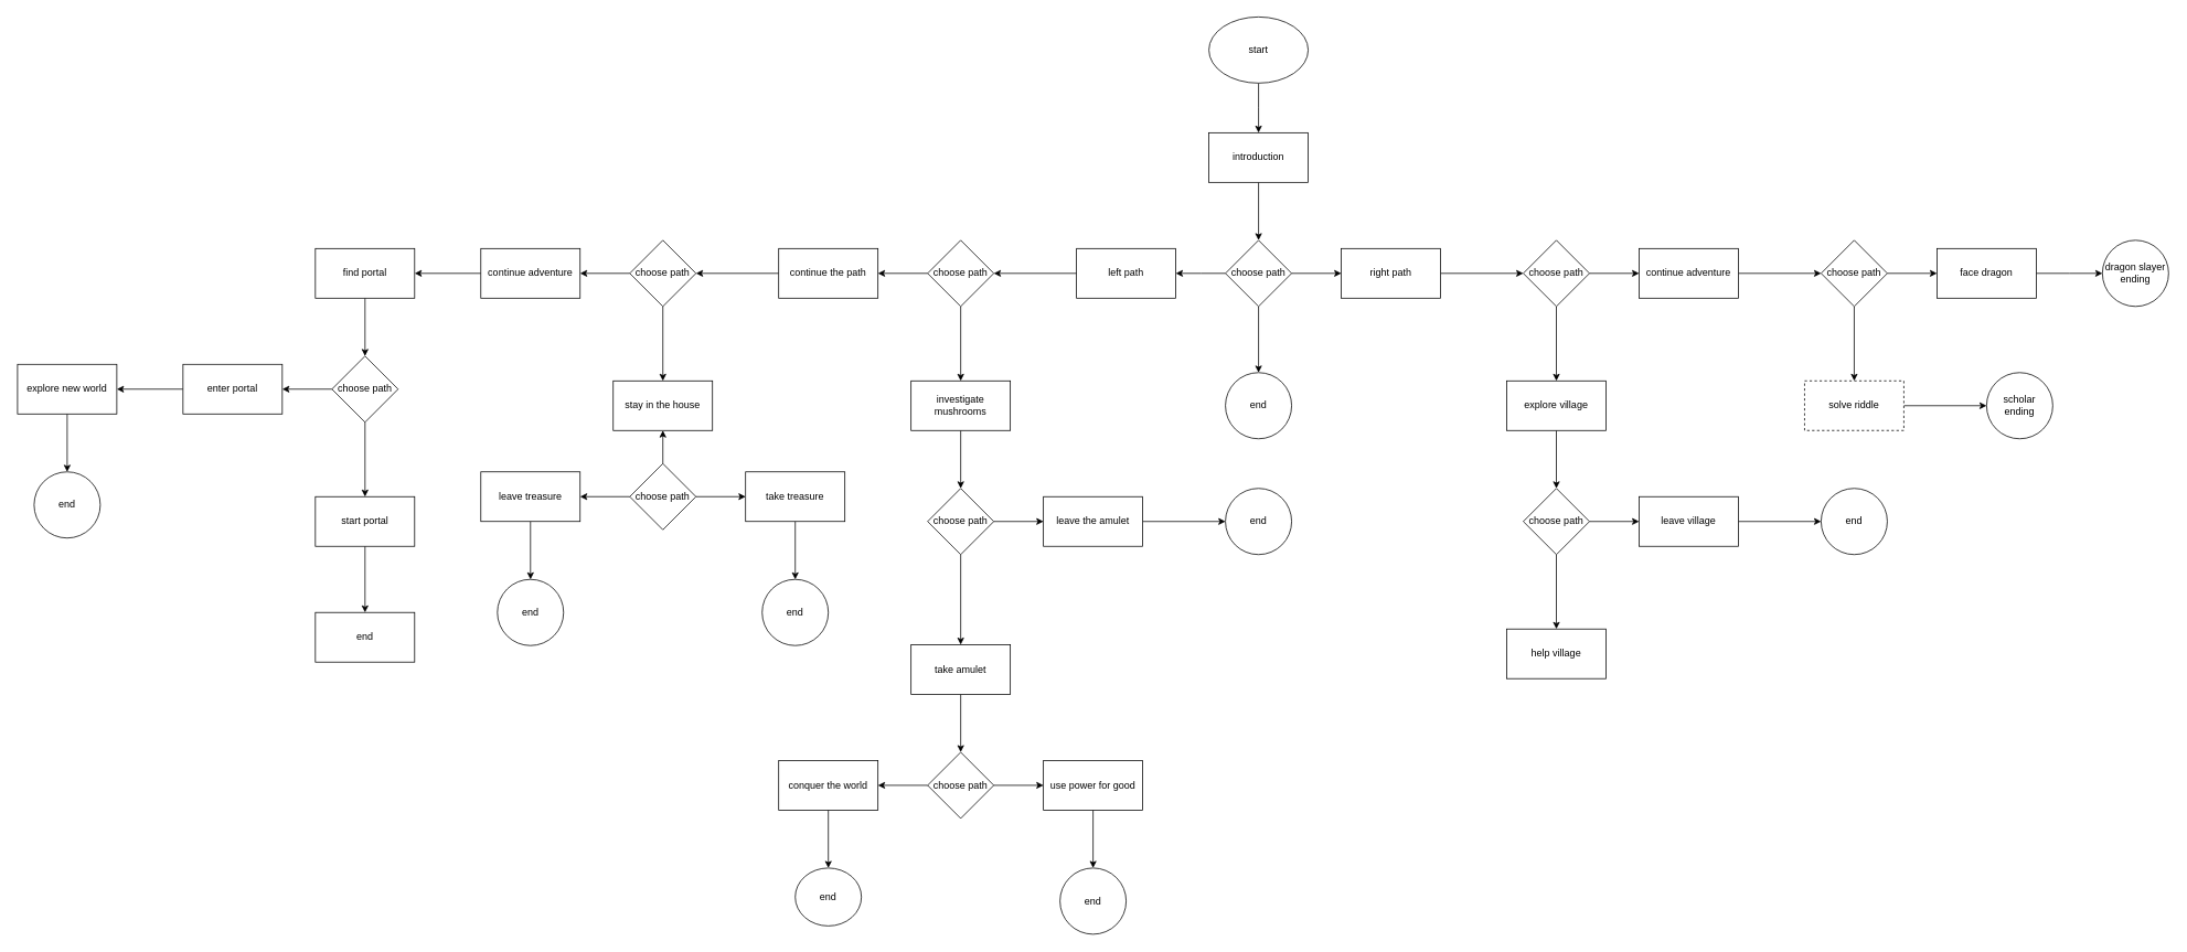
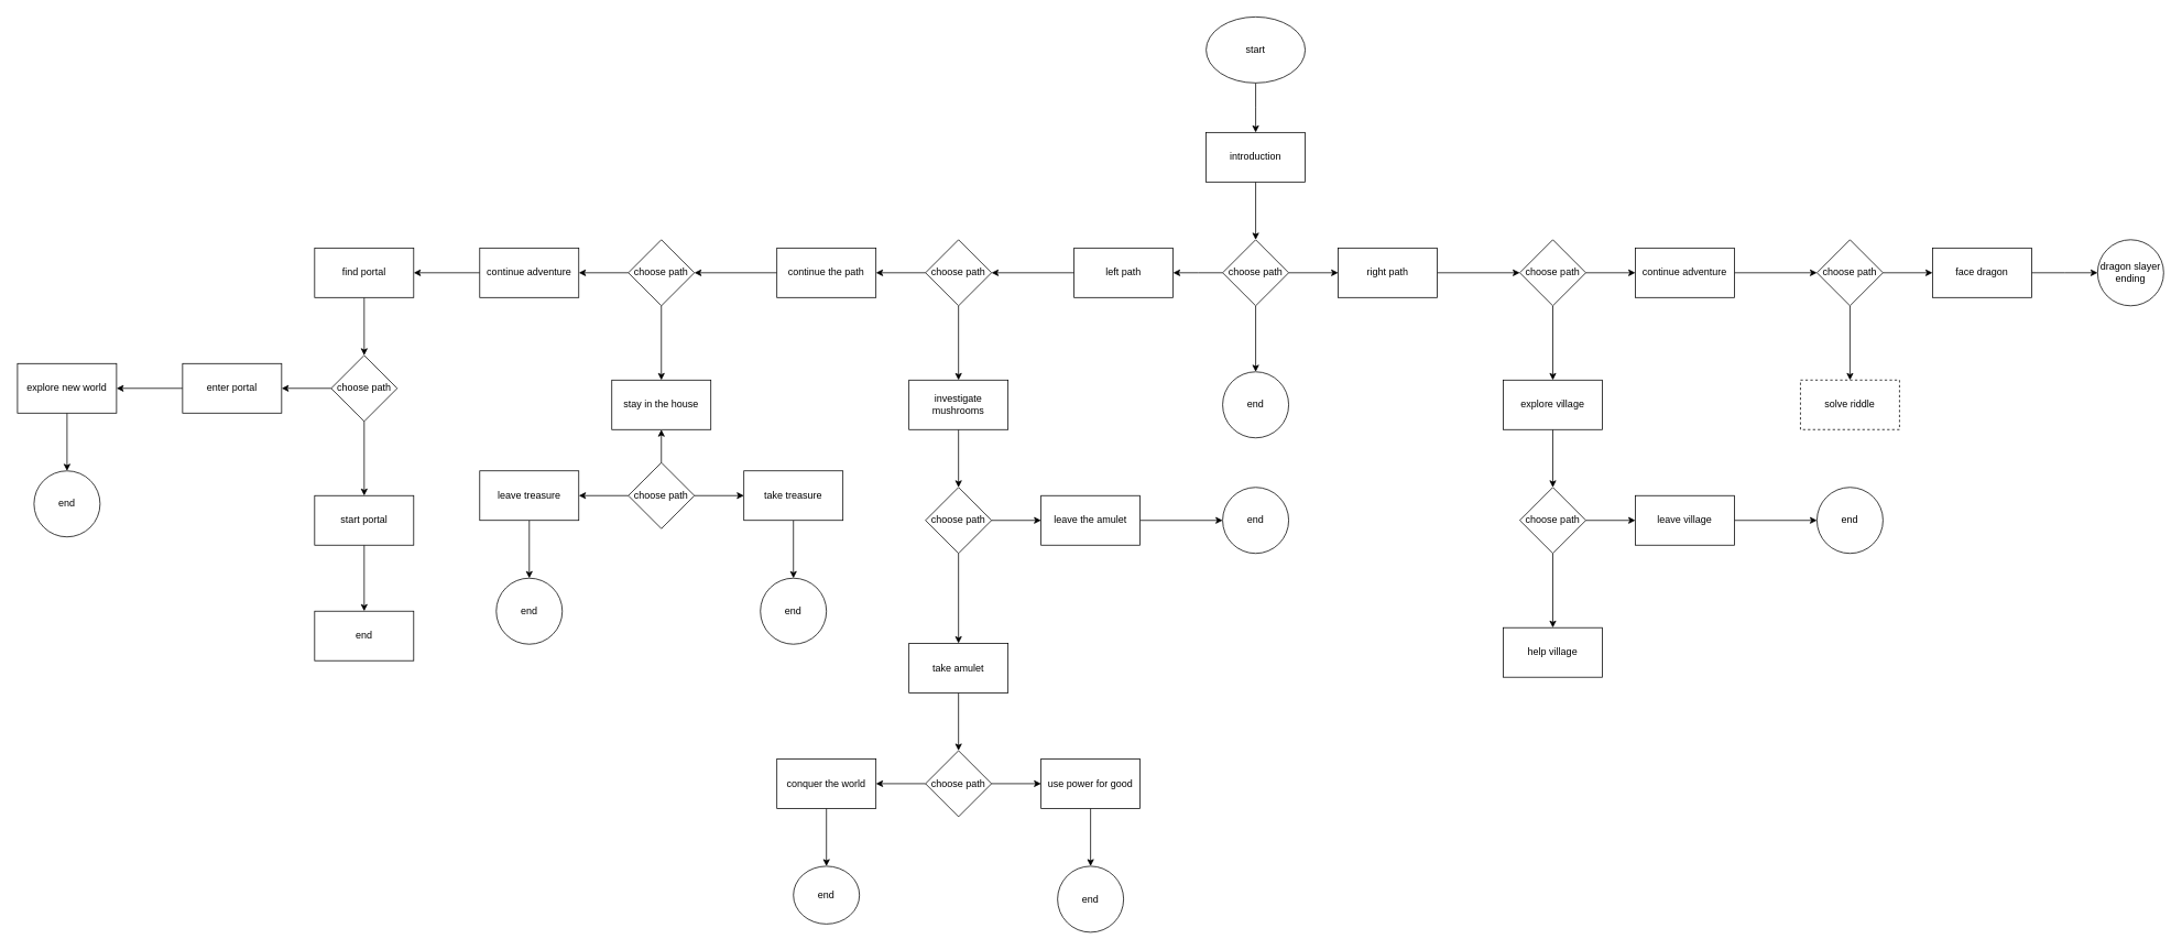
  <mxCell id="0" />
  <mxCell id="1" parent="0" />
  <mxCell id="2" style="edgeStyle=orthogonalEdgeStyle;rounded=0;orthogonalLoop=1;jettySize=auto;html=1;" edge="1" parent="1" source="3"><mxGeometry relative="1" as="geometry"><mxPoint x="1520" y="160" as="targetPoint" /></mxGeometry></mxCell>
  <mxCell id="3" value="start" style="ellipse;whiteSpace=wrap;html=1;" vertex="1" parent="1"><mxGeometry x="1460" y="20" width="120" height="80" as="geometry" /></mxCell>
  <mxCell id="4" value="" style="edgeStyle=orthogonalEdgeStyle;rounded=0;orthogonalLoop=1;jettySize=auto;html=1;" edge="1" parent="1" source="5" target="9"><mxGeometry relative="1" as="geometry" /></mxCell>
  <mxCell id="5" value="introduction" style="rounded=0;whiteSpace=wrap;html=1;" vertex="1" parent="1"><mxGeometry x="1460" y="160" width="120" height="60" as="geometry" /></mxCell>
  <mxCell id="6" value="" style="edgeStyle=orthogonalEdgeStyle;rounded=0;orthogonalLoop=1;jettySize=auto;html=1;" edge="1" parent="1" source="9"><mxGeometry relative="1" as="geometry"><mxPoint x="1420" y="330" as="targetPoint" /></mxGeometry></mxCell>
  <mxCell id="7" value="" style="edgeStyle=orthogonalEdgeStyle;rounded=0;orthogonalLoop=1;jettySize=auto;html=1;" edge="1" parent="1" source="9" target="11"><mxGeometry relative="1" as="geometry" /></mxCell>
  <mxCell id="8" value="" style="edgeStyle=orthogonalEdgeStyle;rounded=0;orthogonalLoop=1;jettySize=auto;html=1;" edge="1" parent="1" source="9" target="90"><mxGeometry relative="1" as="geometry" /></mxCell>
  <mxCell id="9" value="choose path" style="rhombus;whiteSpace=wrap;html=1;rounded=0;" vertex="1" parent="1"><mxGeometry x="1480" y="290" width="80" height="80" as="geometry" /></mxCell>
  <mxCell id="10" value="" style="edgeStyle=orthogonalEdgeStyle;rounded=0;orthogonalLoop=1;jettySize=auto;html=1;" edge="1" parent="1" source="11" target="69"><mxGeometry relative="1" as="geometry" /></mxCell>
  <mxCell id="11" value="right path" style="whiteSpace=wrap;html=1;rounded=0;" vertex="1" parent="1"><mxGeometry x="1620" y="300" width="120" height="60" as="geometry" /></mxCell>
  <mxCell id="12" value="" style="edgeStyle=orthogonalEdgeStyle;rounded=0;orthogonalLoop=1;jettySize=auto;html=1;" edge="1" parent="1" source="13" target="16"><mxGeometry relative="1" as="geometry" /></mxCell>
  <mxCell id="13" value="left path" style="rounded=0;whiteSpace=wrap;html=1;" vertex="1" parent="1"><mxGeometry x="1300" y="300" width="120" height="60" as="geometry" /></mxCell>
  <mxCell id="14" value="" style="edgeStyle=orthogonalEdgeStyle;rounded=0;orthogonalLoop=1;jettySize=auto;html=1;" edge="1" parent="1" source="16" target="18"><mxGeometry relative="1" as="geometry" /></mxCell>
  <mxCell id="15" value="" style="edgeStyle=orthogonalEdgeStyle;rounded=0;orthogonalLoop=1;jettySize=auto;html=1;" edge="1" parent="1" source="16" target="20"><mxGeometry relative="1" as="geometry" /></mxCell>
  <mxCell id="16" value="choose path" style="rhombus;whiteSpace=wrap;html=1;rounded=0;" vertex="1" parent="1"><mxGeometry x="1120" y="290" width="80" height="80" as="geometry" /></mxCell>
  <mxCell id="17" value="" style="edgeStyle=orthogonalEdgeStyle;rounded=0;orthogonalLoop=1;jettySize=auto;html=1;" edge="1" parent="1" source="18" target="34"><mxGeometry relative="1" as="geometry" /></mxCell>
  <mxCell id="18" value="investigate mushrooms" style="whiteSpace=wrap;html=1;rounded=0;" vertex="1" parent="1"><mxGeometry x="1100" y="460" width="120" height="60" as="geometry" /></mxCell>
  <mxCell id="19" value="" style="edgeStyle=orthogonalEdgeStyle;rounded=0;orthogonalLoop=1;jettySize=auto;html=1;" edge="1" parent="1" source="20" target="40"><mxGeometry relative="1" as="geometry" /></mxCell>
  <mxCell id="20" value="continue the path" style="whiteSpace=wrap;html=1;rounded=0;" vertex="1" parent="1"><mxGeometry x="940" y="300" width="120" height="60" as="geometry" /></mxCell>
  <mxCell id="21" value="" style="edgeStyle=orthogonalEdgeStyle;rounded=0;orthogonalLoop=1;jettySize=auto;html=1;" edge="1" parent="1" source="22" target="25"><mxGeometry relative="1" as="geometry" /></mxCell>
  <mxCell id="22" value="take amulet&lt;br&gt;" style="whiteSpace=wrap;html=1;rounded=0;" vertex="1" parent="1"><mxGeometry x="1100" y="779" width="120" height="60" as="geometry" /></mxCell>
  <mxCell id="23" value="" style="edgeStyle=orthogonalEdgeStyle;rounded=0;orthogonalLoop=1;jettySize=auto;html=1;" edge="1" parent="1" source="25" target="27"><mxGeometry relative="1" as="geometry" /></mxCell>
  <mxCell id="24" value="" style="edgeStyle=orthogonalEdgeStyle;rounded=0;orthogonalLoop=1;jettySize=auto;html=1;" edge="1" parent="1" source="25" target="29"><mxGeometry relative="1" as="geometry" /></mxCell>
  <mxCell id="25" value="choose path" style="rhombus;whiteSpace=wrap;html=1;rounded=0;" vertex="1" parent="1"><mxGeometry x="1120" y="909" width="80" height="80" as="geometry" /></mxCell>
  <mxCell id="26" value="" style="edgeStyle=orthogonalEdgeStyle;rounded=0;orthogonalLoop=1;jettySize=auto;html=1;" edge="1" parent="1" source="27" target="31"><mxGeometry relative="1" as="geometry" /></mxCell>
  <mxCell id="27" value="use power for good" style="whiteSpace=wrap;html=1;rounded=0;" vertex="1" parent="1"><mxGeometry x="1260" y="919" width="120" height="60" as="geometry" /></mxCell>
  <mxCell id="28" value="" style="edgeStyle=orthogonalEdgeStyle;rounded=0;orthogonalLoop=1;jettySize=auto;html=1;" edge="1" parent="1" source="29" target="30"><mxGeometry relative="1" as="geometry" /></mxCell>
  <mxCell id="29" value="conquer the world" style="whiteSpace=wrap;html=1;rounded=0;" vertex="1" parent="1"><mxGeometry x="940" y="919" width="120" height="60" as="geometry" /></mxCell>
  <mxCell id="30" value="end" style="ellipse;whiteSpace=wrap;html=1;rounded=0;" vertex="1" parent="1"><mxGeometry x="960" y="1049" width="80" height="70" as="geometry" /></mxCell>
  <mxCell id="31" value="end" style="ellipse;whiteSpace=wrap;html=1;rounded=0;" vertex="1" parent="1"><mxGeometry x="1280" y="1049" width="80" height="80" as="geometry" /></mxCell>
  <mxCell id="32" style="edgeStyle=orthogonalEdgeStyle;rounded=0;orthogonalLoop=1;jettySize=auto;html=1;entryX=0.5;entryY=0;entryDx=0;entryDy=0;" edge="1" parent="1" source="34" target="22"><mxGeometry relative="1" as="geometry" /></mxCell>
  <mxCell id="33" value="" style="edgeStyle=orthogonalEdgeStyle;rounded=0;orthogonalLoop=1;jettySize=auto;html=1;" edge="1" parent="1" source="34" target="36"><mxGeometry relative="1" as="geometry" /></mxCell>
  <mxCell id="34" value="choose path" style="rhombus;whiteSpace=wrap;html=1;rounded=0;" vertex="1" parent="1"><mxGeometry x="1120" y="590" width="80" height="80" as="geometry" /></mxCell>
  <mxCell id="35" value="" style="edgeStyle=orthogonalEdgeStyle;rounded=0;orthogonalLoop=1;jettySize=auto;html=1;" edge="1" parent="1" source="36" target="37"><mxGeometry relative="1" as="geometry" /></mxCell>
  <mxCell id="36" value="leave the amulet" style="whiteSpace=wrap;html=1;rounded=0;" vertex="1" parent="1"><mxGeometry x="1260" y="600" width="120" height="60" as="geometry" /></mxCell>
  <mxCell id="37" value="end" style="ellipse;whiteSpace=wrap;html=1;rounded=0;" vertex="1" parent="1"><mxGeometry x="1480" y="590" width="80" height="80" as="geometry" /></mxCell>
  <mxCell id="38" value="" style="edgeStyle=orthogonalEdgeStyle;rounded=0;orthogonalLoop=1;jettySize=auto;html=1;" edge="1" parent="1" source="40" target="42"><mxGeometry relative="1" as="geometry" /></mxCell>
  <mxCell id="39" value="" style="edgeStyle=orthogonalEdgeStyle;rounded=0;orthogonalLoop=1;jettySize=auto;html=1;" edge="1" parent="1" source="40" target="43"><mxGeometry relative="1" as="geometry" /></mxCell>
  <mxCell id="40" value="choose path" style="rhombus;whiteSpace=wrap;html=1;rounded=0;" vertex="1" parent="1"><mxGeometry x="760" y="290" width="80" height="80" as="geometry" /></mxCell>
  <mxCell id="41" value="" style="edgeStyle=orthogonalEdgeStyle;rounded=0;orthogonalLoop=1;jettySize=auto;html=1;" edge="1" parent="1" source="42" target="55"><mxGeometry relative="1" as="geometry" /></mxCell>
  <mxCell id="42" value="continue adventure" style="whiteSpace=wrap;html=1;rounded=0;" vertex="1" parent="1"><mxGeometry x="580" y="300" width="120" height="60" as="geometry" /></mxCell>
  <mxCell id="43" value="stay in the house" style="whiteSpace=wrap;html=1;rounded=0;" vertex="1" parent="1"><mxGeometry x="740" y="460" width="120" height="60" as="geometry" /></mxCell>
  <mxCell id="44" style="edgeStyle=orthogonalEdgeStyle;rounded=0;orthogonalLoop=1;jettySize=auto;html=1;entryX=0.5;entryY=1;entryDx=0;entryDy=0;" edge="1" parent="1" source="47" target="43"><mxGeometry relative="1" as="geometry" /></mxCell>
  <mxCell id="45" value="" style="edgeStyle=orthogonalEdgeStyle;rounded=0;orthogonalLoop=1;jettySize=auto;html=1;" edge="1" parent="1" source="47" target="49"><mxGeometry relative="1" as="geometry" /></mxCell>
  <mxCell id="46" value="" style="edgeStyle=orthogonalEdgeStyle;rounded=0;orthogonalLoop=1;jettySize=auto;html=1;" edge="1" parent="1" source="47" target="51"><mxGeometry relative="1" as="geometry" /></mxCell>
  <mxCell id="47" value="choose path" style="rhombus;whiteSpace=wrap;html=1;" vertex="1" parent="1"><mxGeometry x="760" y="560" width="80" height="80" as="geometry" /></mxCell>
  <mxCell id="48" value="" style="edgeStyle=orthogonalEdgeStyle;rounded=0;orthogonalLoop=1;jettySize=auto;html=1;" edge="1" parent="1" source="49" target="53"><mxGeometry relative="1" as="geometry" /></mxCell>
  <mxCell id="49" value="leave treasure" style="whiteSpace=wrap;html=1;" vertex="1" parent="1"><mxGeometry x="580" y="570" width="120" height="60" as="geometry" /></mxCell>
  <mxCell id="50" value="" style="edgeStyle=orthogonalEdgeStyle;rounded=0;orthogonalLoop=1;jettySize=auto;html=1;" edge="1" parent="1" source="51" target="52"><mxGeometry relative="1" as="geometry" /></mxCell>
  <mxCell id="51" value="take treasure" style="whiteSpace=wrap;html=1;" vertex="1" parent="1"><mxGeometry x="900" y="570" width="120" height="60" as="geometry" /></mxCell>
  <mxCell id="52" value="end" style="ellipse;whiteSpace=wrap;html=1;" vertex="1" parent="1"><mxGeometry x="920" y="700" width="80" height="80" as="geometry" /></mxCell>
  <mxCell id="53" value="end" style="ellipse;whiteSpace=wrap;html=1;" vertex="1" parent="1"><mxGeometry x="600" y="700" width="80" height="80" as="geometry" /></mxCell>
  <mxCell id="54" value="" style="edgeStyle=orthogonalEdgeStyle;rounded=0;orthogonalLoop=1;jettySize=auto;html=1;" edge="1" parent="1" source="55" target="58"><mxGeometry relative="1" as="geometry" /></mxCell>
  <mxCell id="55" value="find portal" style="whiteSpace=wrap;html=1;rounded=0;" vertex="1" parent="1"><mxGeometry x="380" y="300" width="120" height="60" as="geometry" /></mxCell>
  <mxCell id="56" value="" style="edgeStyle=orthogonalEdgeStyle;rounded=0;orthogonalLoop=1;jettySize=auto;html=1;" edge="1" parent="1" source="58" target="60"><mxGeometry relative="1" as="geometry" /></mxCell>
  <mxCell id="57" value="" style="edgeStyle=orthogonalEdgeStyle;rounded=0;orthogonalLoop=1;jettySize=auto;html=1;" edge="1" parent="1" source="58" target="62"><mxGeometry relative="1" as="geometry" /></mxCell>
  <mxCell id="58" value="choose path" style="rhombus;whiteSpace=wrap;html=1;rounded=0;" vertex="1" parent="1"><mxGeometry x="400" y="430" width="80" height="80" as="geometry" /></mxCell>
  <mxCell id="59" value="" style="edgeStyle=orthogonalEdgeStyle;rounded=0;orthogonalLoop=1;jettySize=auto;html=1;" edge="1" parent="1" source="60" target="65"><mxGeometry relative="1" as="geometry" /></mxCell>
  <mxCell id="60" value="enter portal" style="whiteSpace=wrap;html=1;rounded=0;" vertex="1" parent="1"><mxGeometry x="220" y="440" width="120" height="60" as="geometry" /></mxCell>
  <mxCell id="61" value="" style="edgeStyle=orthogonalEdgeStyle;rounded=0;orthogonalLoop=1;jettySize=auto;html=1;" edge="1" parent="1" source="62" target="63"><mxGeometry relative="1" as="geometry" /></mxCell>
  <mxCell id="62" value="start portal" style="whiteSpace=wrap;html=1;rounded=0;" vertex="1" parent="1"><mxGeometry x="380" y="600" width="120" height="60" as="geometry" /></mxCell>
  <mxCell id="63" value="end" style="whiteSpace=wrap;html=1;rounded=0;" vertex="1" parent="1"><mxGeometry x="380" y="740" width="120" height="60" as="geometry" /></mxCell>
  <mxCell id="64" value="" style="edgeStyle=orthogonalEdgeStyle;rounded=0;orthogonalLoop=1;jettySize=auto;html=1;" edge="1" parent="1" source="65" target="66"><mxGeometry relative="1" as="geometry" /></mxCell>
  <mxCell id="65" value="explore new world" style="whiteSpace=wrap;html=1;rounded=0;" vertex="1" parent="1"><mxGeometry x="20" y="440" width="120" height="60" as="geometry" /></mxCell>
  <mxCell id="66" value="end" style="ellipse;whiteSpace=wrap;html=1;rounded=0;" vertex="1" parent="1"><mxGeometry x="40" y="570" width="80" height="80" as="geometry" /></mxCell>
  <mxCell id="67" value="" style="edgeStyle=orthogonalEdgeStyle;rounded=0;orthogonalLoop=1;jettySize=auto;html=1;" edge="1" parent="1" source="69" target="71"><mxGeometry relative="1" as="geometry" /></mxCell>
  <mxCell id="68" value="" style="edgeStyle=orthogonalEdgeStyle;rounded=0;orthogonalLoop=1;jettySize=auto;html=1;" edge="1" parent="1" source="69" target="73"><mxGeometry relative="1" as="geometry" /></mxCell>
  <mxCell id="69" value="choose path" style="rhombus;whiteSpace=wrap;html=1;rounded=0;" vertex="1" parent="1"><mxGeometry x="1840" y="290" width="80" height="80" as="geometry" /></mxCell>
  <mxCell id="70" value="" style="edgeStyle=orthogonalEdgeStyle;rounded=0;orthogonalLoop=1;jettySize=auto;html=1;" edge="1" parent="1" source="71" target="76"><mxGeometry relative="1" as="geometry" /></mxCell>
  <mxCell id="71" value="explore village" style="whiteSpace=wrap;html=1;rounded=0;" vertex="1" parent="1"><mxGeometry x="1820" y="460" width="120" height="60" as="geometry" /></mxCell>
  <mxCell id="72" value="" style="edgeStyle=orthogonalEdgeStyle;rounded=0;orthogonalLoop=1;jettySize=auto;html=1;" edge="1" parent="1" source="73" target="83"><mxGeometry relative="1" as="geometry" /></mxCell>
  <mxCell id="73" value="continue adventure" style="whiteSpace=wrap;html=1;rounded=0;" vertex="1" parent="1"><mxGeometry x="1980" y="300" width="120" height="60" as="geometry" /></mxCell>
  <mxCell id="74" value="" style="edgeStyle=orthogonalEdgeStyle;rounded=0;orthogonalLoop=1;jettySize=auto;html=1;" edge="1" parent="1" source="76" target="77"><mxGeometry relative="1" as="geometry" /></mxCell>
  <mxCell id="75" value="" style="edgeStyle=orthogonalEdgeStyle;rounded=0;orthogonalLoop=1;jettySize=auto;html=1;" edge="1" parent="1" source="76" target="79"><mxGeometry relative="1" as="geometry" /></mxCell>
  <mxCell id="76" value="choose path" style="rhombus;whiteSpace=wrap;html=1;rounded=0;" vertex="1" parent="1"><mxGeometry x="1840" y="590" width="80" height="80" as="geometry" /></mxCell>
  <mxCell id="77" value="help village" style="whiteSpace=wrap;html=1;rounded=0;" vertex="1" parent="1"><mxGeometry x="1820" y="760" width="120" height="60" as="geometry" /></mxCell>
  <mxCell id="78" value="" style="edgeStyle=orthogonalEdgeStyle;rounded=0;orthogonalLoop=1;jettySize=auto;html=1;" edge="1" parent="1" source="79" target="80"><mxGeometry relative="1" as="geometry" /></mxCell>
  <mxCell id="79" value="leave village" style="whiteSpace=wrap;html=1;rounded=0;" vertex="1" parent="1"><mxGeometry x="1980" y="600" width="120" height="60" as="geometry" /></mxCell>
  <mxCell id="80" value="end" style="ellipse;whiteSpace=wrap;html=1;rounded=0;" vertex="1" parent="1"><mxGeometry x="2200" y="590" width="80" height="80" as="geometry" /></mxCell>
  <mxCell id="81" value="" style="edgeStyle=orthogonalEdgeStyle;rounded=0;orthogonalLoop=1;jettySize=auto;html=1;" edge="1" parent="1" source="83" target="85"><mxGeometry relative="1" as="geometry" /></mxCell>
  <mxCell id="82" value="" style="edgeStyle=orthogonalEdgeStyle;rounded=0;orthogonalLoop=1;jettySize=auto;html=1;" edge="1" parent="1" source="83" target="87"><mxGeometry relative="1" as="geometry" /></mxCell>
  <mxCell id="83" value="choose path" style="rhombus;whiteSpace=wrap;html=1;rounded=0;" vertex="1" parent="1"><mxGeometry x="2200" y="290" width="80" height="80" as="geometry" /></mxCell>
  <mxCell id="84" value="" style="edgeStyle=orthogonalEdgeStyle;rounded=0;orthogonalLoop=1;jettySize=auto;html=1;" edge="1" parent="1" source="85"><mxGeometry relative="1" as="geometry"><mxPoint x="2540" y="330" as="targetPoint" /></mxGeometry></mxCell>
  <mxCell id="85" value="face dragon" style="whiteSpace=wrap;html=1;rounded=0;" vertex="1" parent="1"><mxGeometry x="2340" y="300" width="120" height="60" as="geometry" /></mxCell>
- <mxCell id="86" value="" style="edgeStyle=orthogonalEdgeStyle;rounded=0;orthogonalLoop=1;jettySize=auto;html=1;" edge="1" parent="1" source="87" target="89"><mxGeometry relative="1" as="geometry" /></mxCell>
  <mxCell id="87" value="solve riddle" style="whiteSpace=wrap;html=1;rounded=0;dashed=1;" vertex="1" parent="1"><mxGeometry x="2180" y="460" width="120" height="60" as="geometry" /></mxCell>
  <mxCell id="88" value="dragon slayer&lt;br&gt;ending" style="ellipse;whiteSpace=wrap;html=1;aspect=fixed;" vertex="1" parent="1"><mxGeometry x="2540" y="290" width="80" height="80" as="geometry" /></mxCell>
- <mxCell id="89" value="scholar ending" style="ellipse;whiteSpace=wrap;html=1;rounded=0;" vertex="1" parent="1"><mxGeometry x="2400" y="450" width="80" height="80" as="geometry" /></mxCell>
  <mxCell id="90" value="end" style="ellipse;whiteSpace=wrap;html=1;rounded=0;" vertex="1" parent="1"><mxGeometry x="1480" y="450" width="80" height="80" as="geometry" /></mxCell>
